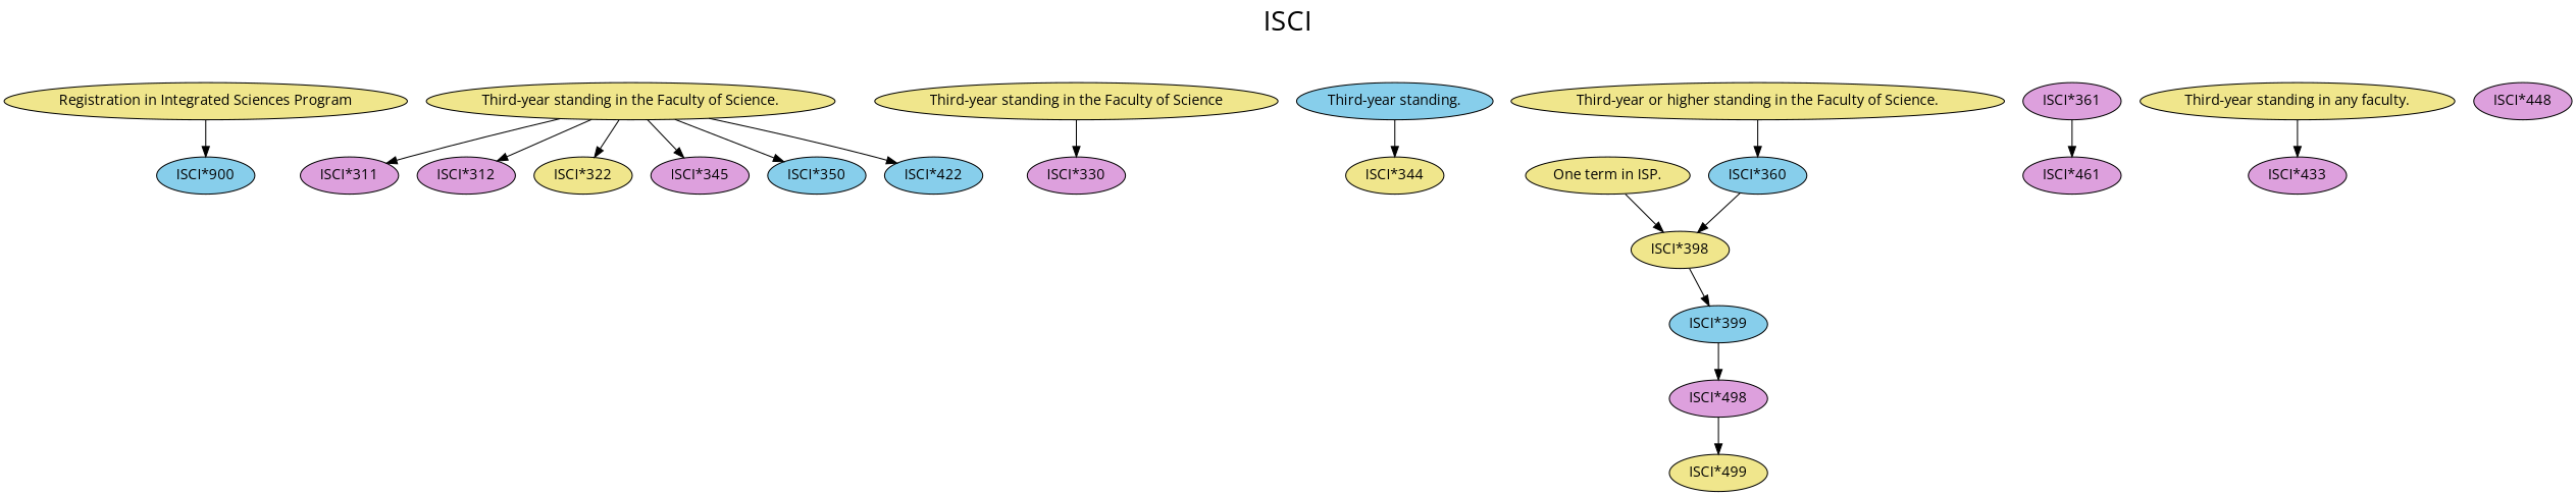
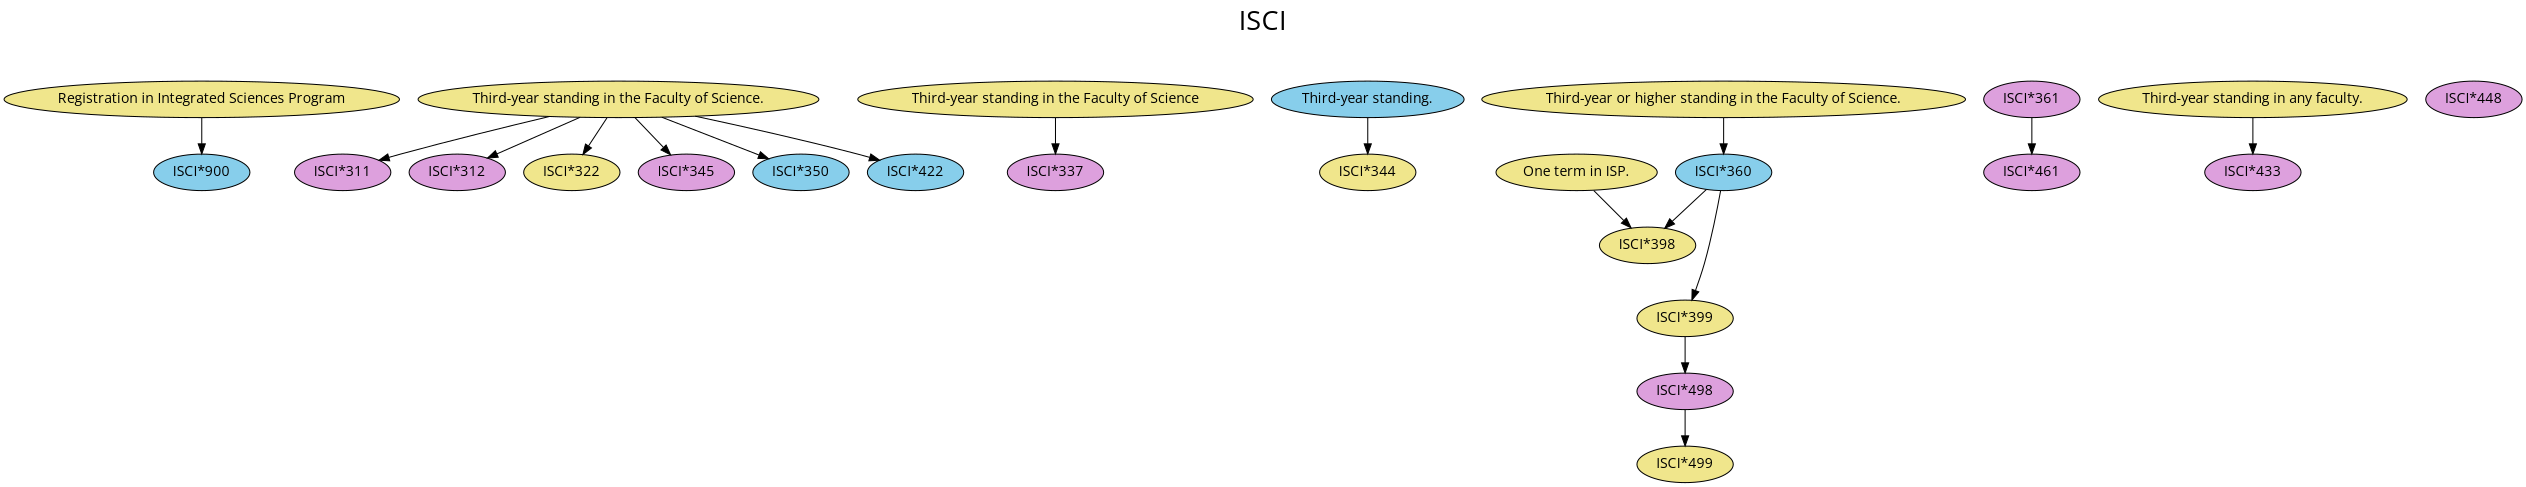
  digraph {
    fontname="Open Sans"
    fontsize=27
    label=ISCI
    labelloc=t
    node [fillcolor=khaki fontname="Open Sans" style=filled]
    edge [fontname="Open Sans" style=solid]
    n1 [fillcolor=skyblue label="ISCI*900"]
    "Registration in Integrated Sciences Program"
    "ISCI*311" [fillcolor=plum]
    "Third-year standing in the Faculty of Science."
    "ISCI*312" [fillcolor=plum]
    "ISCI*322"
    "ISCI*345" [fillcolor=plum]
    "ISCI*350" [fillcolor=skyblue]
    "ISCI*422" [fillcolor=skyblue]
-   "ISCI*330" [fillcolor=plum]
+   "ISCI*330" [fillcolor=plum label="ISCI*337"]
    "Third-year standing in the Faculty of Science"
    "Third-year standing." [fillcolor=skyblue]
    "ISCI*344"
    "ISCI*360" [fillcolor=skyblue]
    "Third-year or higher standing in the Faculty of Science."
    "ISCI*398"
    "ISCI*361" [fillcolor=plum]
    "ISCI*461" [fillcolor=plum]
    "One term in ISP."
-   "ISCI*399" [fillcolor=skyblue]
+   "ISCI*399"
    "ISCI*498" [fillcolor=plum]
    "ISCI*499"
    "ISCI*433" [fillcolor=plum]
    "Third-year standing in any faculty."
    "ISCI*448" [fillcolor=plum]
    "Registration in Integrated Sciences Program" -> n1
    "Third-year standing in the Faculty of Science." -> "ISCI*311"
    "Third-year standing in the Faculty of Science." -> "ISCI*312"
    "Third-year standing in the Faculty of Science." -> "ISCI*322"
    "Third-year standing in the Faculty of Science." -> "ISCI*345"
    "Third-year standing in the Faculty of Science." -> "ISCI*350"
    "Third-year standing in the Faculty of Science." -> "ISCI*422"
    "Third-year standing in the Faculty of Science" -> "ISCI*330"
    "Third-year standing." -> "ISCI*344"
    "ISCI*360" -> "ISCI*398"
    "Third-year or higher standing in the Faculty of Science." -> "ISCI*360"
-   "ISCI*398" -> "ISCI*399"
+   "ISCI*360" -> "ISCI*399"
    "ISCI*361" -> "ISCI*461"
    "One term in ISP." -> "ISCI*398"
    "ISCI*399" -> "ISCI*498"
    "ISCI*498" -> "ISCI*499"
    "Third-year standing in any faculty." -> "ISCI*433"
  }
